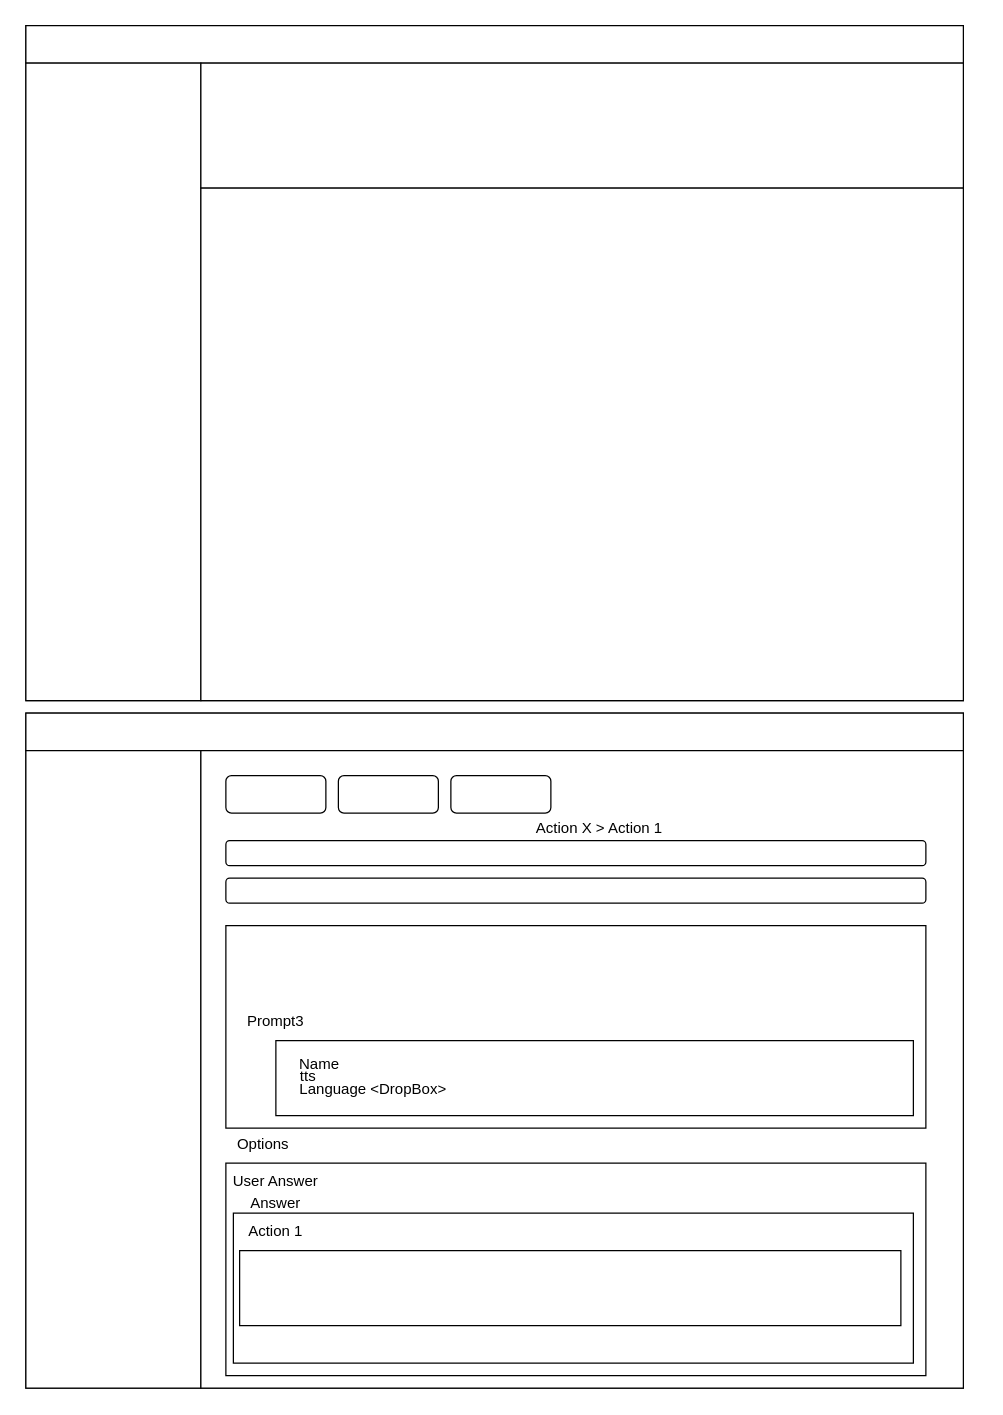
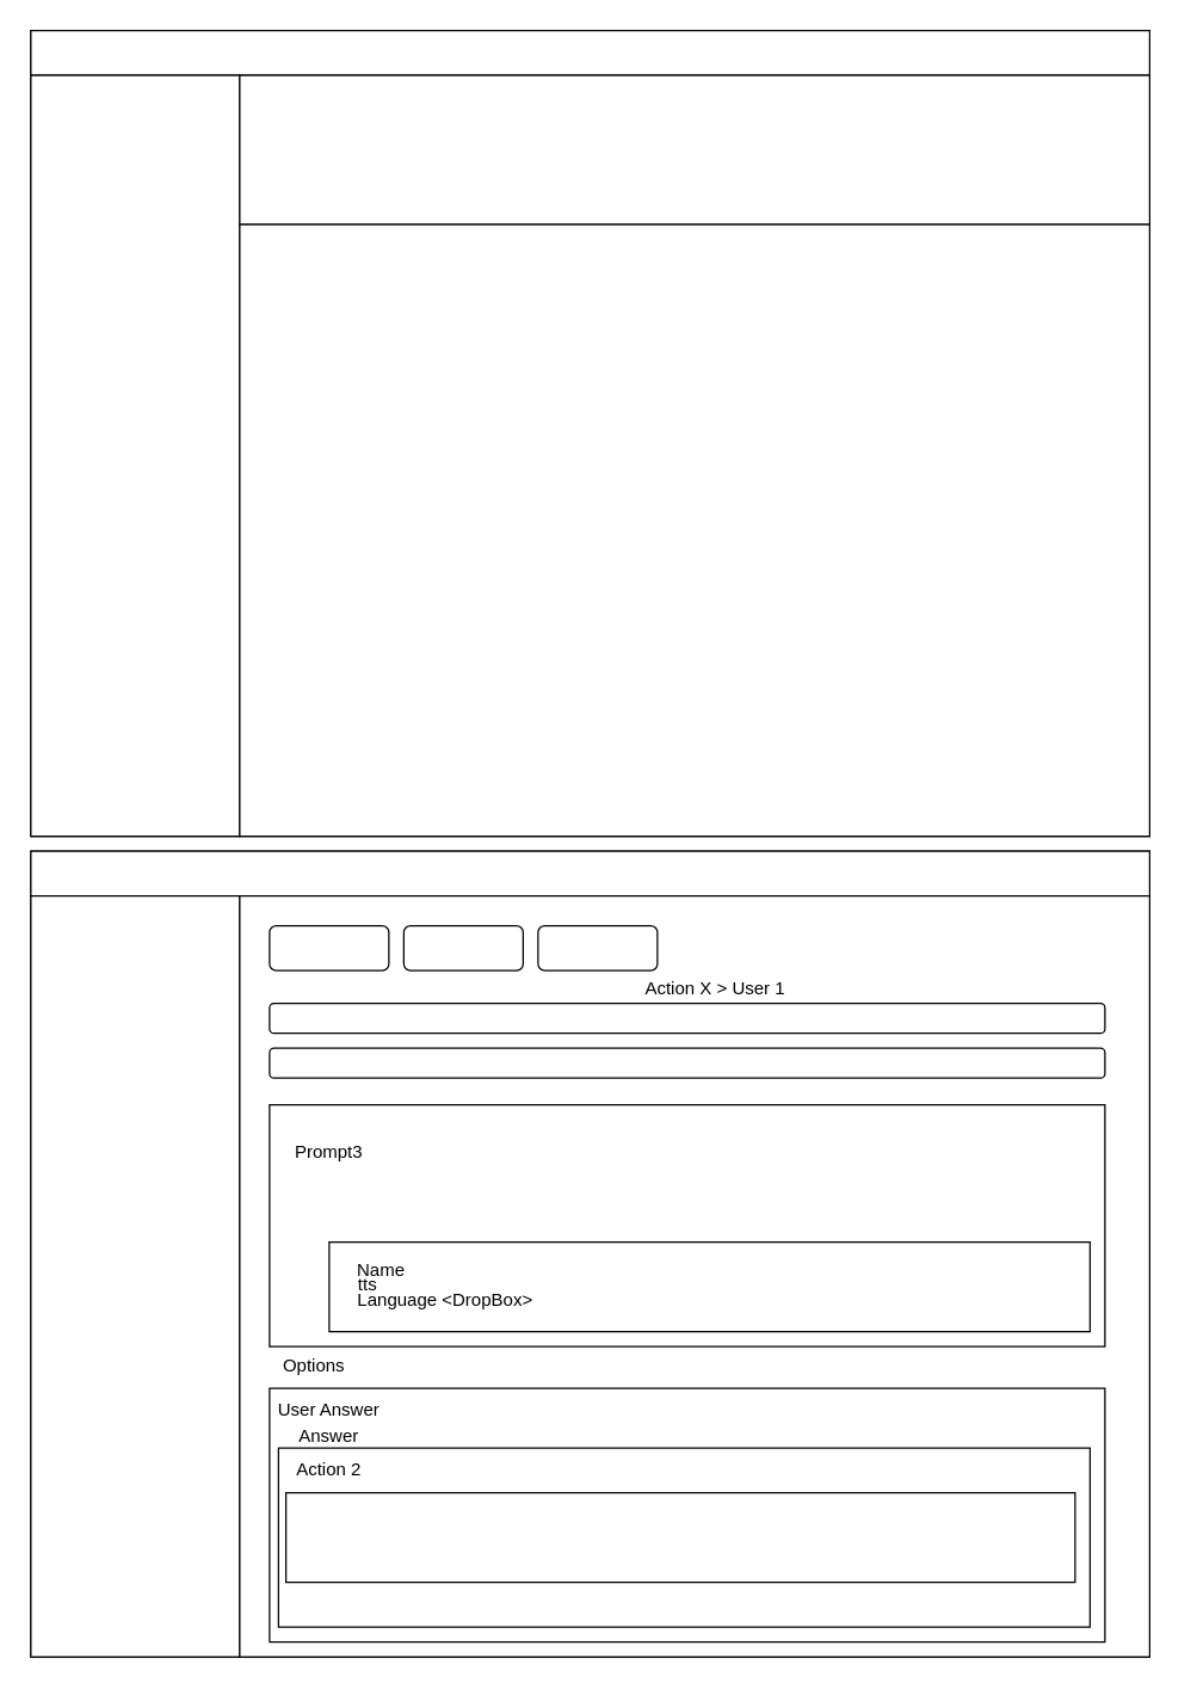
  <mxCell id="0" />
  <mxCell id="1" parent="0" />
  <mxCell id="2" value="" style="rounded=0;whiteSpace=wrap;html=1;" parent="1" vertex="1"><mxGeometry x="20" y="20" width="750" height="540" as="geometry" /></mxCell>
  <mxCell id="3" value="" style="rounded=0;whiteSpace=wrap;html=1;" parent="1" vertex="1"><mxGeometry x="20" y="20" width="750" height="30" as="geometry" /></mxCell>
  <mxCell id="4" value="" style="rounded=0;whiteSpace=wrap;html=1;" parent="1" vertex="1"><mxGeometry x="20" y="50" width="140" height="510" as="geometry" /></mxCell>
  <mxCell id="5" value="" style="rounded=0;whiteSpace=wrap;html=1;" parent="1" vertex="1"><mxGeometry x="160" y="50" width="610" height="100" as="geometry" /></mxCell>
  <mxCell id="6" value="" style="rounded=0;whiteSpace=wrap;html=1;" parent="1" vertex="1"><mxGeometry x="160" y="150" width="610" height="410" as="geometry" /></mxCell>
  <mxCell id="7" value="" style="rounded=0;whiteSpace=wrap;html=1;" parent="1" vertex="1"><mxGeometry x="20" y="570" width="750" height="540" as="geometry" /></mxCell>
  <mxCell id="8" value="" style="rounded=0;whiteSpace=wrap;html=1;" parent="1" vertex="1"><mxGeometry x="20" y="570" width="750" height="30" as="geometry" /></mxCell>
  <mxCell id="9" value="" style="rounded=0;whiteSpace=wrap;html=1;" parent="1" vertex="1"><mxGeometry x="20" y="600" width="140" height="510" as="geometry" /></mxCell>
  <mxCell id="10" value="" style="rounded=0;whiteSpace=wrap;html=1;movable=0;resizable=0;rotatable=0;deletable=0;editable=0;locked=1;connectable=0;" parent="1" vertex="1"><mxGeometry x="160" y="600" width="610" height="510" as="geometry" /></mxCell>
  <mxCell id="11" value="" style="rounded=1;whiteSpace=wrap;html=1;" parent="1" vertex="1"><mxGeometry x="180" y="620" width="80" height="30" as="geometry" /></mxCell>
  <mxCell id="12" value="" style="rounded=1;whiteSpace=wrap;html=1;" parent="1" vertex="1"><mxGeometry x="270" y="620" width="80" height="30" as="geometry" /></mxCell>
  <mxCell id="13" value="" style="rounded=1;whiteSpace=wrap;html=1;" parent="1" vertex="1"><mxGeometry x="360" y="620" width="80" height="30" as="geometry" /></mxCell>
  <mxCell id="14" value="" style="rounded=1;whiteSpace=wrap;html=1;" parent="1" vertex="1"><mxGeometry x="180" y="672" width="560" height="20" as="geometry" /></mxCell>
  <mxCell id="15" value="" style="rounded=1;whiteSpace=wrap;html=1;" parent="1" vertex="1"><mxGeometry x="180" y="702" width="560" height="20" as="geometry" /></mxCell>
  <mxCell id="16" value="" style="rounded=0;whiteSpace=wrap;html=1;" parent="1" vertex="1"><mxGeometry x="180" y="740" width="560" height="162" as="geometry" /></mxCell>
- <mxCell id="17" value="Prompt3" style="text;html=1;strokeColor=none;fillColor=none;align=center;verticalAlign=middle;whiteSpace=wrap;rounded=0;" parent="1" vertex="1"><mxGeometry x="190" y="802" width="60" height="30" as="geometry" /></mxCell>
+ <mxCell id="17" value="Prompt3" style="text;html=1;strokeColor=none;fillColor=none;align=center;verticalAlign=middle;whiteSpace=wrap;rounded=0;" parent="1" vertex="1"><mxGeometry x="190" y="757" width="60" height="30" as="geometry" /></mxCell>
  <mxCell id="18" value="" style="rounded=0;whiteSpace=wrap;html=1;" parent="1" vertex="1"><mxGeometry x="220" y="832" width="510" height="60" as="geometry" /></mxCell>
  <mxCell id="19" value="Name" style="text;html=1;strokeColor=none;fillColor=none;align=center;verticalAlign=middle;whiteSpace=wrap;rounded=0;" parent="1" vertex="1"><mxGeometry x="200" y="847" width="110" height="8" as="geometry" /></mxCell>
  <mxCell id="20" value="tts" style="text;html=1;strokeColor=none;fillColor=none;align=center;verticalAlign=middle;whiteSpace=wrap;rounded=0;" parent="1" vertex="1"><mxGeometry x="191" y="857" width="110" height="8" as="geometry" /></mxCell>
  <mxCell id="21" value="Language &amp;lt;DropBox&amp;gt;" style="text;html=1;strokeColor=none;fillColor=none;align=center;verticalAlign=middle;whiteSpace=wrap;rounded=0;" parent="1" vertex="1"><mxGeometry x="223" y="867" width="150" height="8" as="geometry" /></mxCell>
  <mxCell id="22" value="" style="rounded=0;whiteSpace=wrap;html=1;" parent="1" vertex="1"><mxGeometry x="180" y="930" width="560" height="170" as="geometry" /></mxCell>
  <mxCell id="23" value="Options" style="text;html=1;strokeColor=none;fillColor=none;align=center;verticalAlign=middle;whiteSpace=wrap;rounded=0;" parent="1" vertex="1"><mxGeometry x="180" y="900" width="60" height="30" as="geometry" /></mxCell>
  <mxCell id="24" value="User Answer" style="text;html=1;strokeColor=none;fillColor=none;align=center;verticalAlign=middle;whiteSpace=wrap;rounded=0;" parent="1" vertex="1"><mxGeometry x="180" y="930" width="80" height="30" as="geometry" /></mxCell>
  <mxCell id="25" value="Answer" style="text;html=1;strokeColor=none;fillColor=none;align=center;verticalAlign=middle;whiteSpace=wrap;rounded=0;" parent="1" vertex="1"><mxGeometry x="180" y="947" width="80" height="30" as="geometry" /></mxCell>
  <mxCell id="26" value="" style="rounded=0;whiteSpace=wrap;html=1;" parent="1" vertex="1"><mxGeometry x="186" y="970" width="544" height="120" as="geometry" /></mxCell>
- <mxCell id="27" value="Action 1" style="text;html=1;strokeColor=none;fillColor=none;align=center;verticalAlign=middle;whiteSpace=wrap;rounded=0;" parent="1" vertex="1"><mxGeometry x="190" y="970" width="60" height="30" as="geometry" /></mxCell>
- <mxCell id="28" value="Action X &amp;gt; Action 1" style="text;html=1;strokeColor=none;fillColor=none;align=center;verticalAlign=middle;whiteSpace=wrap;rounded=0;" parent="1" vertex="1"><mxGeometry x="178" y="647" width="602" height="30" as="geometry" /></mxCell>
+ <mxCell id="27" value="Action 2" style="text;html=1;strokeColor=none;fillColor=none;align=center;verticalAlign=middle;whiteSpace=wrap;rounded=0;" parent="1" vertex="1"><mxGeometry x="190" y="970" width="60" height="30" as="geometry" /></mxCell>
+ <mxCell id="28" value="Action X &amp;gt; User 1" style="text;html=1;strokeColor=none;fillColor=none;align=center;verticalAlign=middle;whiteSpace=wrap;rounded=0;" parent="1" vertex="1"><mxGeometry x="178" y="647" width="602" height="30" as="geometry" /></mxCell>
  <mxCell id="29" value="" style="rounded=0;whiteSpace=wrap;html=1;" parent="1" vertex="1"><mxGeometry x="191" y="1000" width="529" height="60" as="geometry" /></mxCell>
